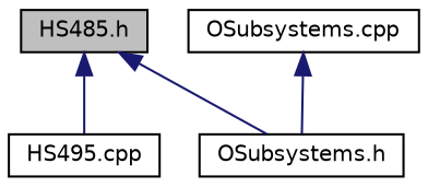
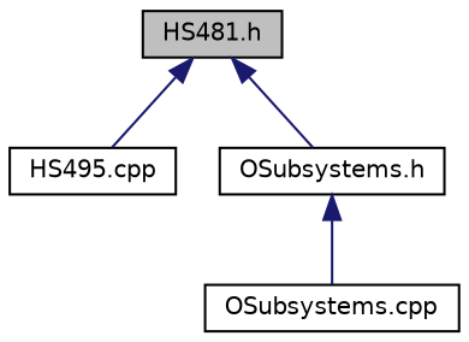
  digraph {
    node [color=black fillcolor=white fontname=Helvetica fontsize=10 shape=record style=filled]
    edge [color=midnightblue dir=back fontname=Helvetica fontsize=10 labelfontname=Helvetica labelfontsize=10 style=solid]
-   n1 [fillcolor=grey75 fontcolor=black height=0.2 label="HS485.h" width=0.4]
+   n1 [fillcolor=grey75 fontcolor=black height=0.2 label="HS481.h" width=0.4]
    n2 [height=0.2 label="HS495.cpp" width=0.4]
    n3 [height=0.2 label="OSubsystems.h" width=0.4]
    n4 [height=0.2 label="OSubsystems.cpp" width=0.4]
    n1 -> n2
    n1 -> n3
-   n4 -> n3
+   n3 -> n4
  }
